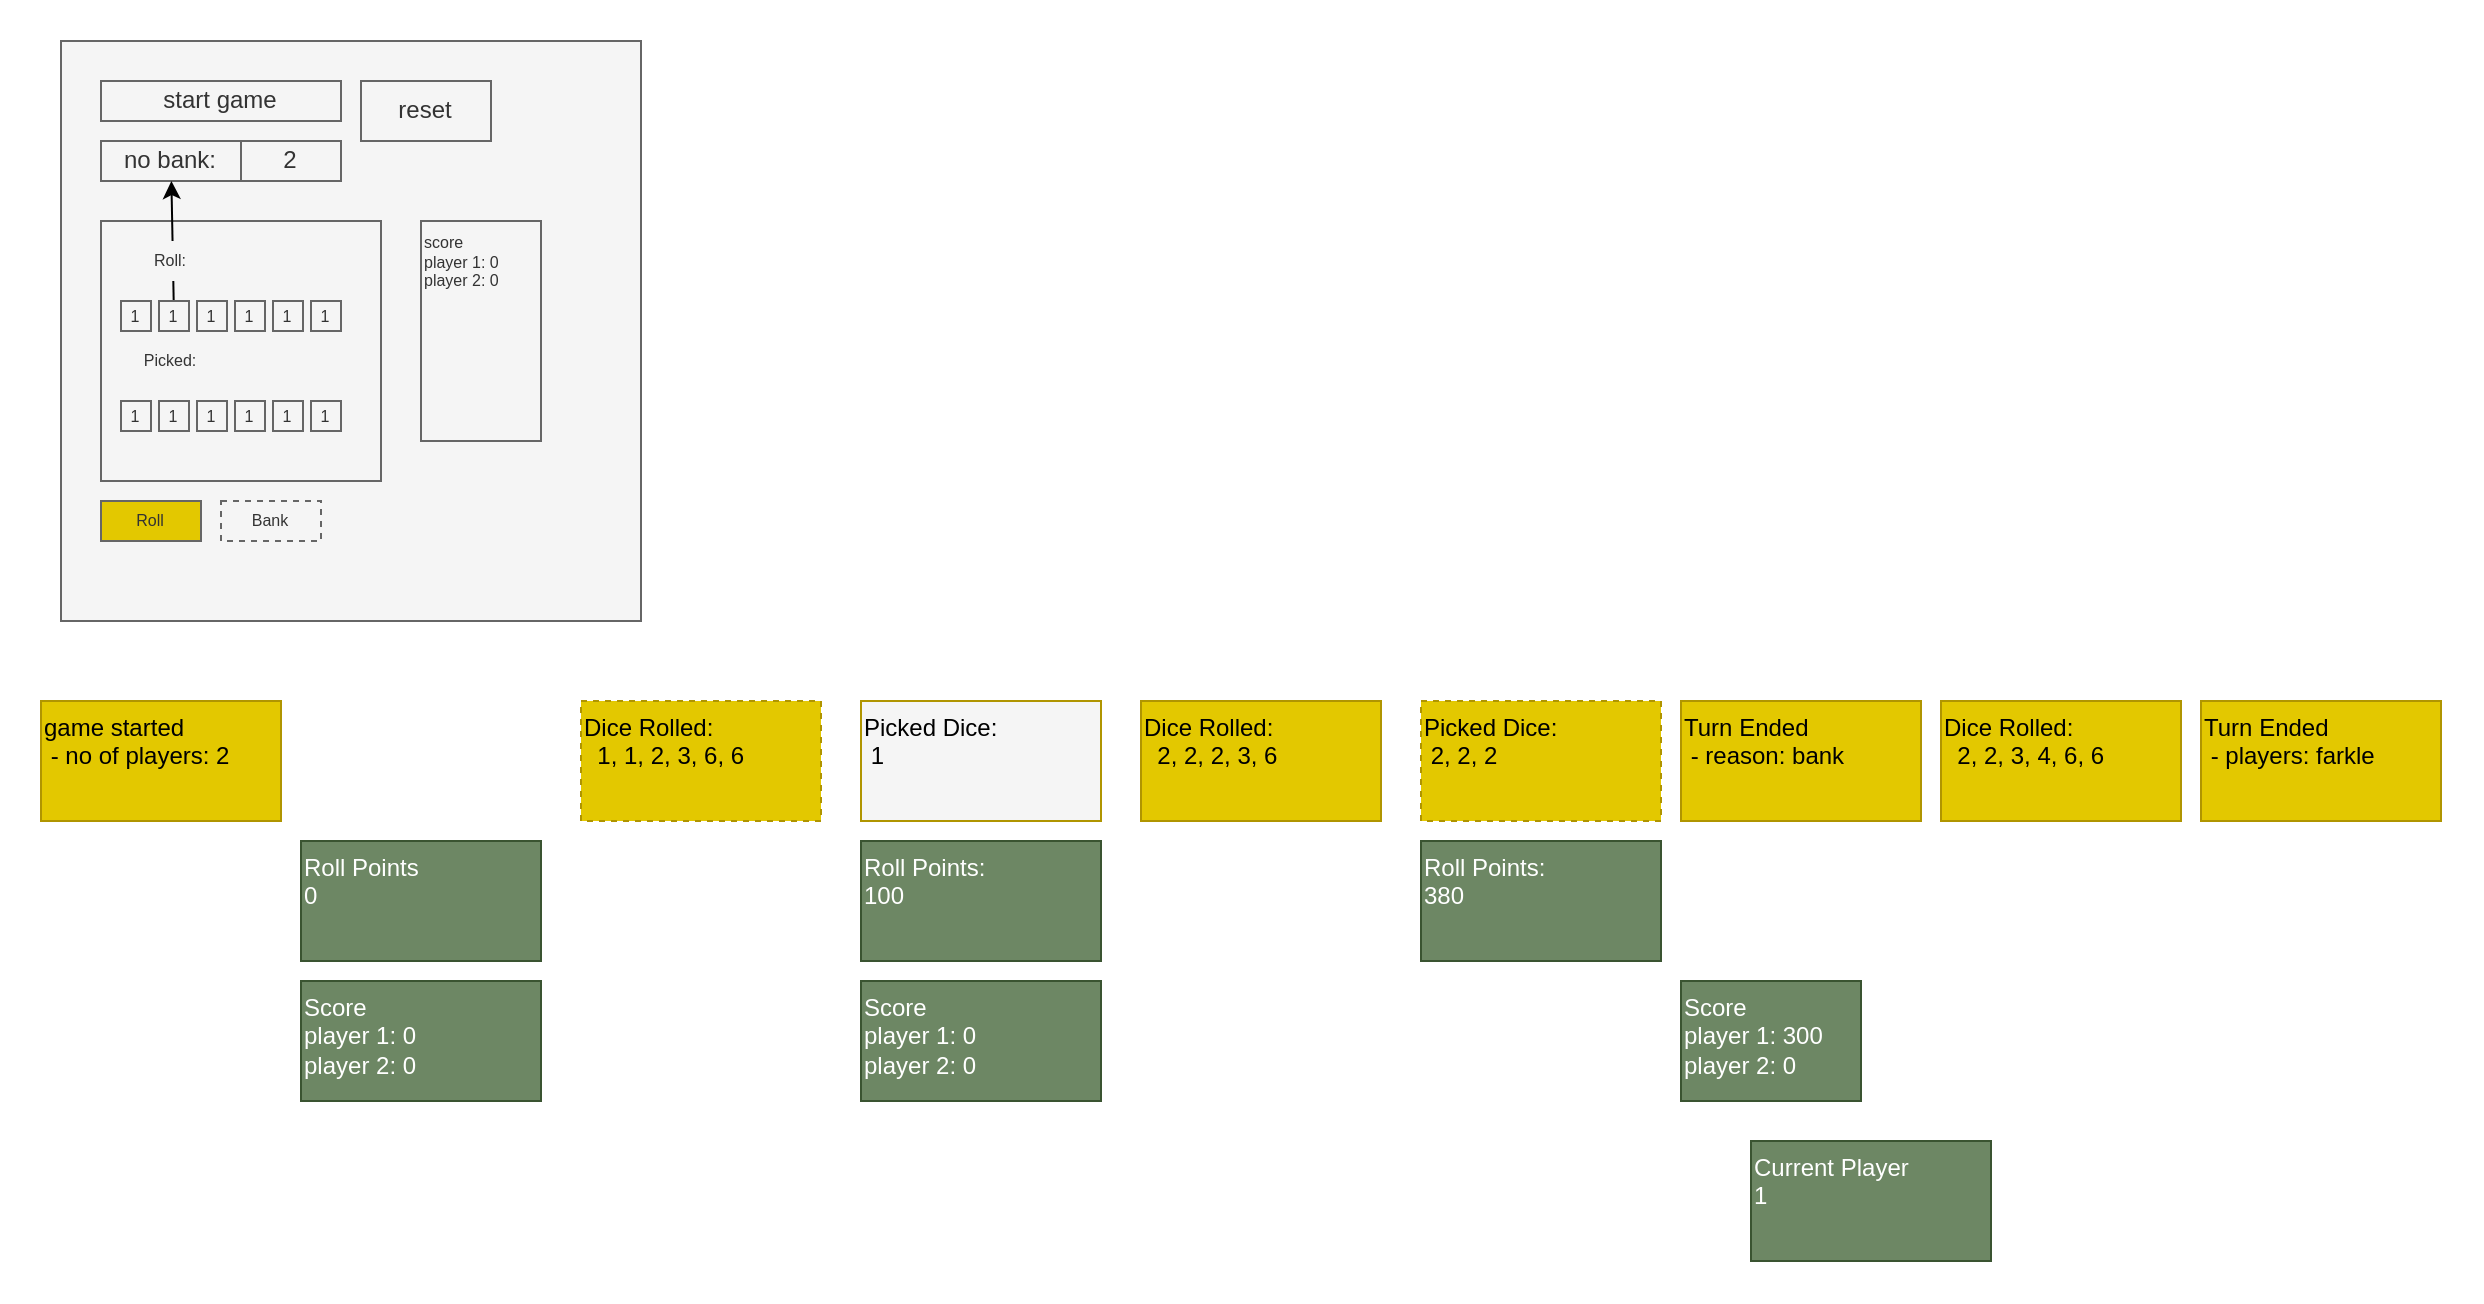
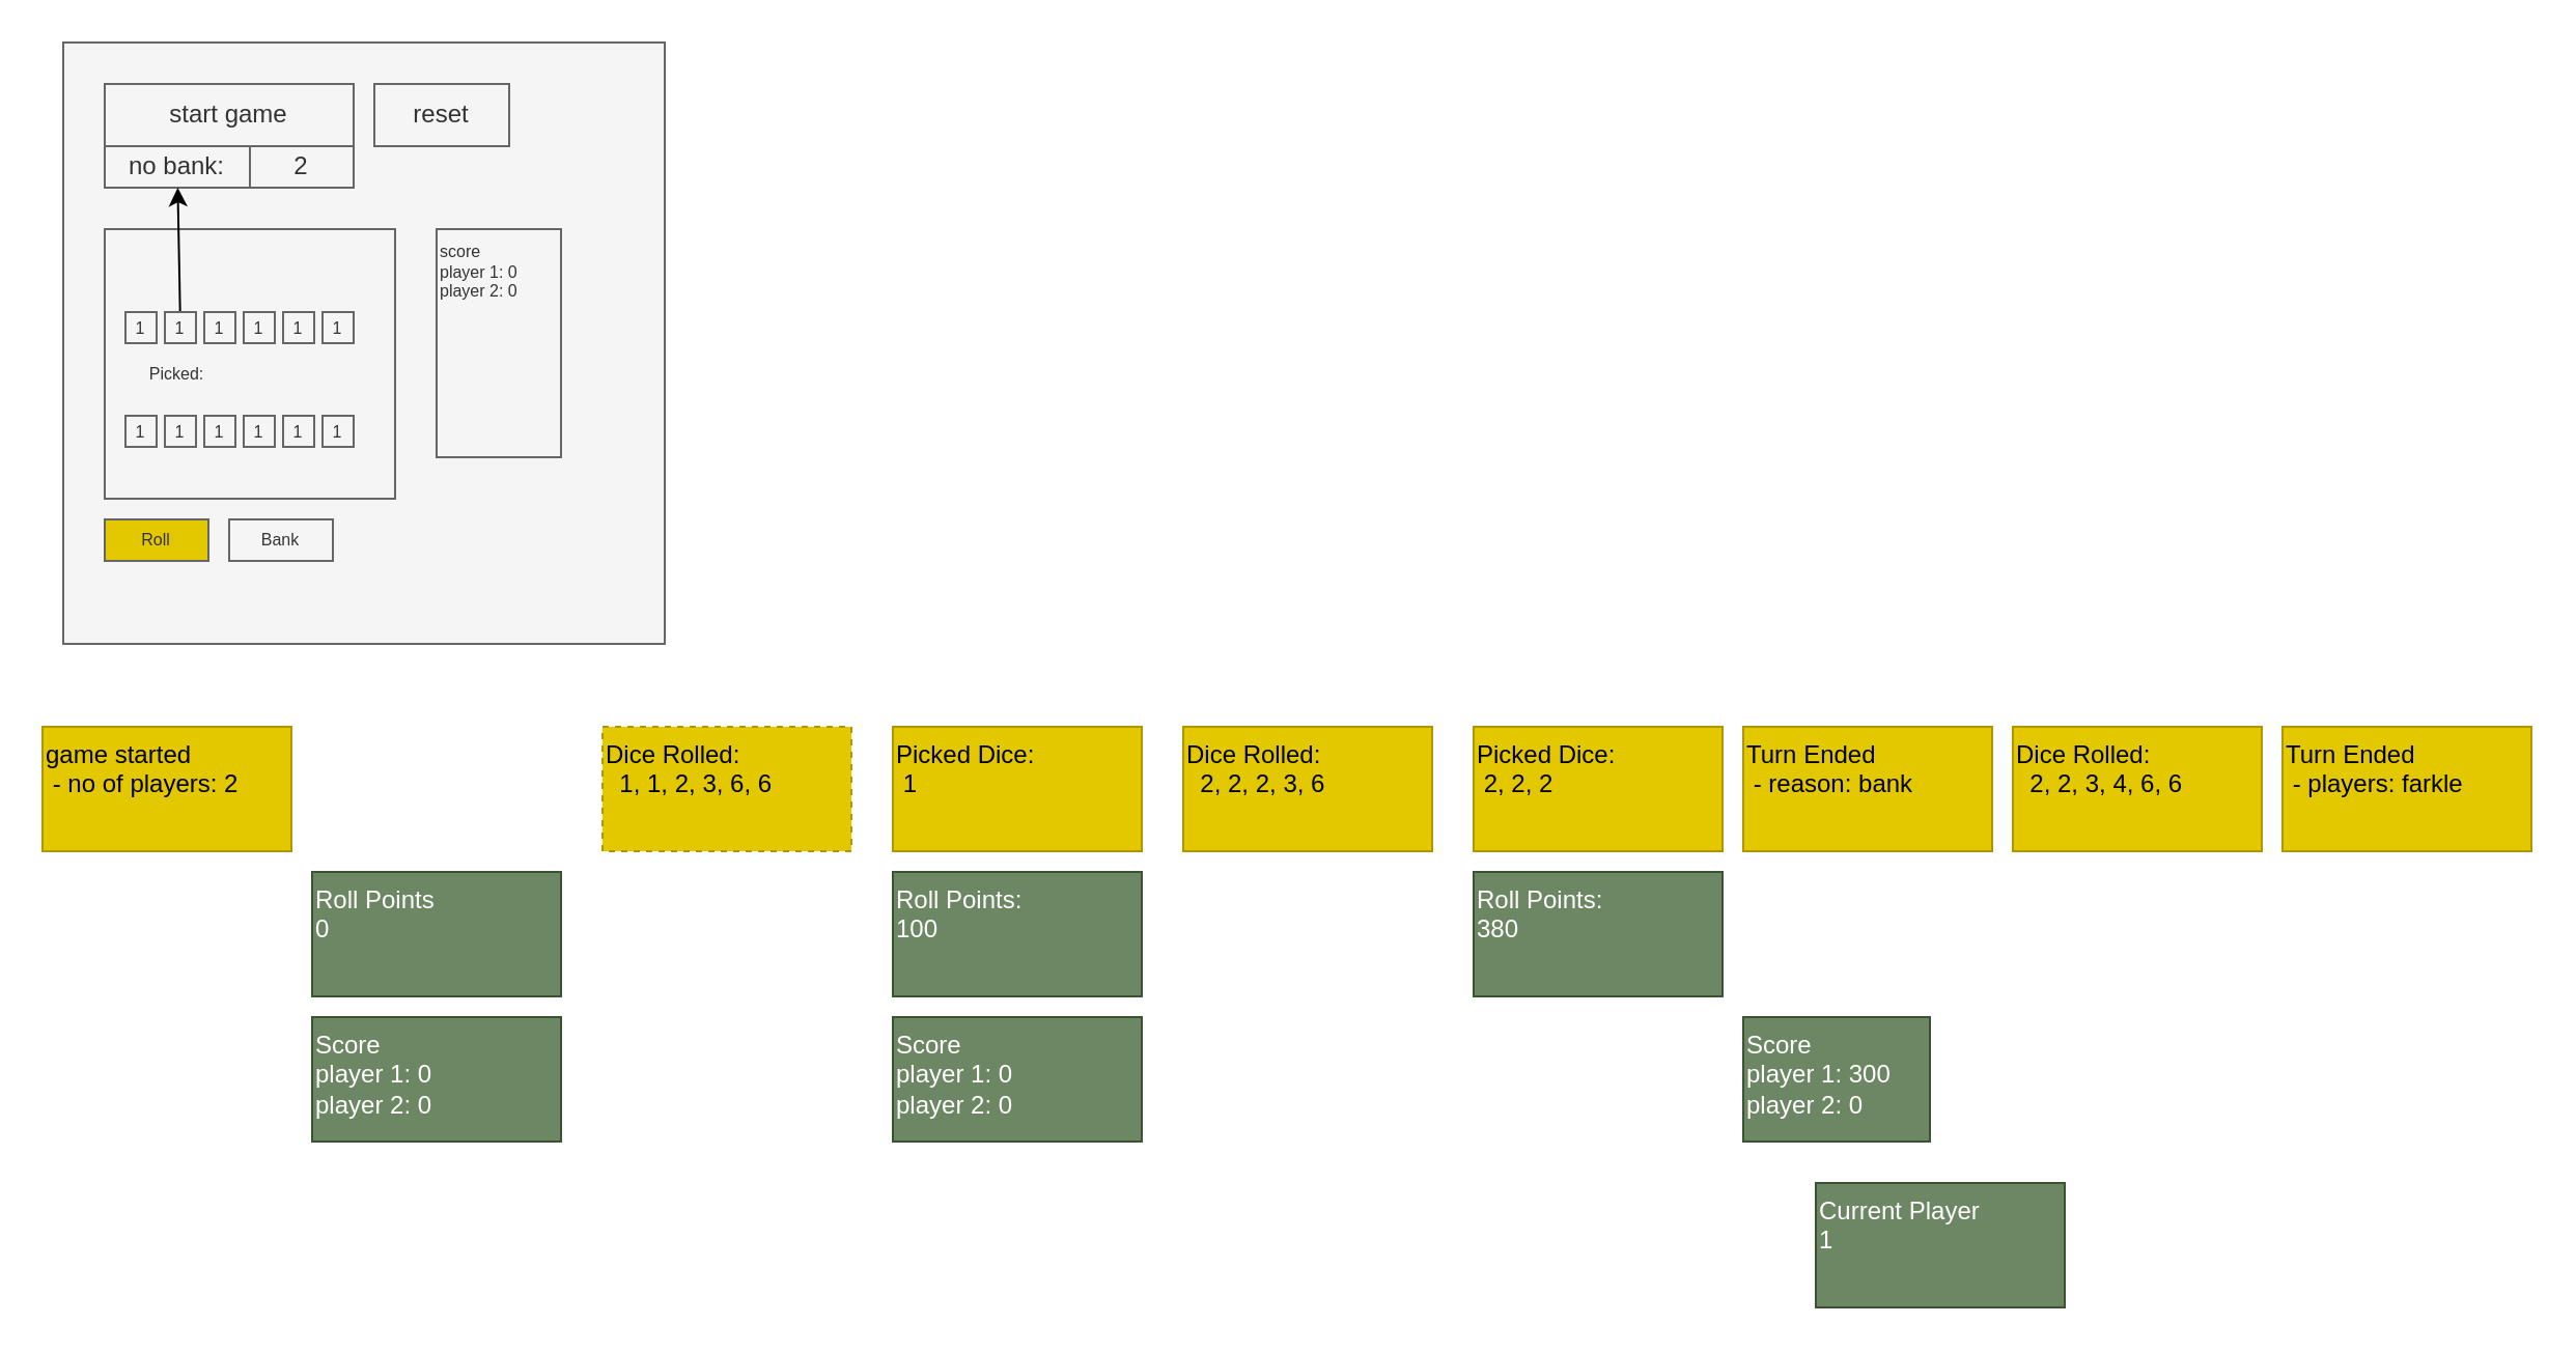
  <mxCell id="0" />
  <mxCell id="1" parent="0" />
  <mxCell id="2" value="Dice Rolled:&lt;br&gt;&amp;nbsp; 1, 1, 2, 3, 6, 6" style="rounded=0;whiteSpace=wrap;html=1;fillColor=#e3c800;fontColor=#000000;strokeColor=#B09500;align=left;labelPosition=center;verticalLabelPosition=middle;verticalAlign=top;dashed=1;" vertex="1" parent="1"><mxGeometry x="290" y="350" width="120" height="60" as="geometry" /></mxCell>
  <mxCell id="3" value="Dice Rolled:&lt;br&gt;&amp;nbsp; 2, 2, 2, 3, 6" style="rounded=0;whiteSpace=wrap;html=1;fillColor=#e3c800;fontColor=#000000;strokeColor=#B09500;align=left;labelPosition=center;verticalLabelPosition=middle;verticalAlign=top;" vertex="1" parent="1"><mxGeometry x="570" y="350" width="120" height="60" as="geometry" /></mxCell>
- <mxCell id="4" value="Picked Dice:&lt;br&gt;&amp;nbsp;1&amp;nbsp;" style="rounded=0;whiteSpace=wrap;html=1;fillColor=#f5f5f5;fontColor=#000000;strokeColor=#B09500;align=left;labelPosition=center;verticalLabelPosition=middle;verticalAlign=top;" vertex="1" parent="1"><mxGeometry x="430" y="350" width="120" height="60" as="geometry" /></mxCell>
- <mxCell id="5" value="Picked Dice:&lt;br&gt;&amp;nbsp;2, 2, 2" style="rounded=0;whiteSpace=wrap;html=1;fillColor=#e3c800;fontColor=#000000;strokeColor=#B09500;align=left;labelPosition=center;verticalLabelPosition=middle;verticalAlign=top;dashed=1;" vertex="1" parent="1"><mxGeometry x="710" y="350" width="120" height="60" as="geometry" /></mxCell>
+ <mxCell id="4" value="Picked Dice:&lt;br&gt;&amp;nbsp;1&amp;nbsp;" style="rounded=0;whiteSpace=wrap;html=1;fillColor=#e3c800;fontColor=#000000;strokeColor=#B09500;align=left;labelPosition=center;verticalLabelPosition=middle;verticalAlign=top;" vertex="1" parent="1"><mxGeometry x="430" y="350" width="120" height="60" as="geometry" /></mxCell>
+ <mxCell id="5" value="Picked Dice:&lt;br&gt;&amp;nbsp;2, 2, 2" style="rounded=0;whiteSpace=wrap;html=1;fillColor=#e3c800;fontColor=#000000;strokeColor=#B09500;align=left;labelPosition=center;verticalLabelPosition=middle;verticalAlign=top;" vertex="1" parent="1"><mxGeometry x="710" y="350" width="120" height="60" as="geometry" /></mxCell>
  <mxCell id="6" value="Score&lt;br&gt;player 1: 0&lt;br&gt;player 2: 0" style="rounded=0;whiteSpace=wrap;html=1;fillColor=#6d8764;fontColor=#ffffff;strokeColor=#3A5431;align=left;labelPosition=center;verticalLabelPosition=middle;verticalAlign=top;" vertex="1" parent="1"><mxGeometry x="150" y="490" width="120" height="60" as="geometry" /></mxCell>
  <mxCell id="7" value="Score&lt;br&gt;player 1: 0&lt;br&gt;player 2: 0" style="rounded=0;whiteSpace=wrap;html=1;fillColor=#6d8764;fontColor=#ffffff;strokeColor=#3A5431;align=left;labelPosition=center;verticalLabelPosition=middle;verticalAlign=top;" vertex="1" parent="1"><mxGeometry x="430" y="490" width="120" height="60" as="geometry" /></mxCell>
  <mxCell id="8" value="Roll Points&lt;br&gt;0" style="rounded=0;whiteSpace=wrap;html=1;fillColor=#6d8764;fontColor=#ffffff;strokeColor=#3A5431;align=left;labelPosition=center;verticalLabelPosition=middle;verticalAlign=top;" vertex="1" parent="1"><mxGeometry x="150" y="420" width="120" height="60" as="geometry" /></mxCell>
  <mxCell id="9" value="Roll Points:&lt;br&gt;100" style="rounded=0;whiteSpace=wrap;html=1;fillColor=#6d8764;fontColor=#ffffff;strokeColor=#3A5431;align=left;labelPosition=center;verticalLabelPosition=middle;verticalAlign=top;" vertex="1" parent="1"><mxGeometry x="430" y="420" width="120" height="60" as="geometry" /></mxCell>
  <mxCell id="10" value="Turn Ended&lt;br&gt;&amp;nbsp;- reason: bank" style="rounded=0;whiteSpace=wrap;html=1;fillColor=#e3c800;fontColor=#000000;strokeColor=#B09500;align=left;labelPosition=center;verticalLabelPosition=middle;verticalAlign=top;" vertex="1" parent="1"><mxGeometry x="840" y="350" width="120" height="60" as="geometry" /></mxCell>
  <mxCell id="11" value="Roll Points:&lt;br&gt;380" style="rounded=0;whiteSpace=wrap;html=1;fillColor=#6d8764;fontColor=#ffffff;strokeColor=#3A5431;align=left;labelPosition=center;verticalLabelPosition=middle;verticalAlign=top;" vertex="1" parent="1"><mxGeometry x="710" y="420" width="120" height="60" as="geometry" /></mxCell>
  <mxCell id="12" value="Score&lt;br&gt;player 1: 300&lt;br&gt;player 2: 0" style="rounded=0;whiteSpace=wrap;html=1;fillColor=#6d8764;fontColor=#ffffff;strokeColor=#3A5431;align=left;labelPosition=center;verticalLabelPosition=middle;verticalAlign=top;" vertex="1" parent="1"><mxGeometry x="840" y="490" width="90" height="60" as="geometry" /></mxCell>
  <mxCell id="13" value="Dice Rolled:&lt;br&gt;&amp;nbsp; 2, 2, 3, 4, 6, 6" style="rounded=0;whiteSpace=wrap;html=1;fillColor=#e3c800;fontColor=#000000;strokeColor=#B09500;align=left;labelPosition=center;verticalLabelPosition=middle;verticalAlign=top;" vertex="1" parent="1"><mxGeometry x="970" y="350" width="120" height="60" as="geometry" /></mxCell>
  <mxCell id="14" value="Turn Ended&lt;br&gt;&amp;nbsp;- players: farkle" style="rounded=0;whiteSpace=wrap;html=1;fillColor=#e3c800;fontColor=#000000;strokeColor=#B09500;align=left;labelPosition=center;verticalLabelPosition=middle;verticalAlign=top;" vertex="1" parent="1"><mxGeometry x="1100" y="350" width="120" height="60" as="geometry" /></mxCell>
  <mxCell id="15" value="game started&lt;br&gt;&amp;nbsp;- no of players: 2" style="rounded=0;whiteSpace=wrap;html=1;fillColor=#e3c800;fontColor=#000000;strokeColor=#B09500;align=left;labelPosition=center;verticalLabelPosition=middle;verticalAlign=top;" vertex="1" parent="1"><mxGeometry x="20" y="350" width="120" height="60" as="geometry" /></mxCell>
  <mxCell id="16" value="Current Player&lt;br&gt;1" style="rounded=0;whiteSpace=wrap;html=1;fillColor=#6d8764;fontColor=#ffffff;strokeColor=#3A5431;align=left;labelPosition=center;verticalLabelPosition=middle;verticalAlign=top;" vertex="1" parent="1"><mxGeometry x="875" y="570" width="120" height="60" as="geometry" /></mxCell>
  <mxCell id="17" value="" style="whiteSpace=wrap;html=1;aspect=fixed;rounded=0;strokeColor=#666666;fontFamily=Helvetica;fontSize=12;fontColor=#333333;fillColor=#f5f5f5;" vertex="1" parent="1"><mxGeometry x="30" y="20" width="290" height="290" as="geometry" /></mxCell>
- <mxCell id="18" value="start game" style="rounded=0;whiteSpace=wrap;html=1;strokeColor=#666666;fontFamily=Helvetica;fontSize=12;fontColor=#333333;fillColor=#f5f5f5;" vertex="1" parent="1"><mxGeometry x="50" y="40" width="120" height="20" as="geometry" /></mxCell>
+ <mxCell id="18" value="start game" style="rounded=0;whiteSpace=wrap;html=1;strokeColor=#666666;fontFamily=Helvetica;fontSize=12;fontColor=#333333;fillColor=#f5f5f5;" vertex="1" parent="1"><mxGeometry x="50" y="40" width="120" height="30" as="geometry" /></mxCell>
  <mxCell id="19" value="2" style="rounded=0;whiteSpace=wrap;html=1;strokeColor=#666666;fontFamily=Helvetica;fontSize=12;fontColor=#333333;fillColor=#f5f5f5;" vertex="1" parent="1"><mxGeometry x="120" y="70" width="50" height="20" as="geometry" /></mxCell>
  <mxCell id="20" value="no bank:" style="rounded=0;whiteSpace=wrap;html=1;strokeColor=#666666;fontFamily=Helvetica;fontSize=12;fontColor=#333333;fillColor=#f5f5f5;" vertex="1" parent="1"><mxGeometry x="50" y="70" width="70" height="20" as="geometry" /></mxCell>
  <mxCell id="21" value="reset" style="rounded=0;whiteSpace=wrap;html=1;strokeColor=#666666;fontFamily=Helvetica;fontSize=12;fontColor=#333333;fillColor=#f5f5f5;" vertex="1" parent="1"><mxGeometry x="180" y="40" width="65" height="30" as="geometry" /></mxCell>
  <mxCell id="22" value="" style="rounded=0;whiteSpace=wrap;html=1;strokeColor=#666666;fontFamily=Helvetica;fontSize=12;fontColor=#333333;fillColor=#f5f5f5;" vertex="1" parent="1"><mxGeometry x="50" y="110" width="140" height="130" as="geometry" /></mxCell>
  <mxCell id="23" value="score&lt;br style=&quot;font-size: 8px;&quot;&gt;player 1: 0&lt;br style=&quot;font-size: 8px;&quot;&gt;&lt;div style=&quot;font-size: 8px;&quot;&gt;&lt;span style=&quot;background-color: initial; font-size: 8px;&quot;&gt;player 2: 0&lt;/span&gt;&lt;/div&gt;" style="rounded=0;whiteSpace=wrap;html=1;strokeColor=#666666;fontFamily=Helvetica;fontSize=8;fontColor=#333333;fillColor=#f5f5f5;align=left;verticalAlign=top;" vertex="1" parent="1"><mxGeometry x="210" y="110" width="60" height="110" as="geometry" /></mxCell>
  <mxCell id="24" value="1" style="whiteSpace=wrap;html=1;aspect=fixed;rounded=0;strokeColor=#666666;fontFamily=Helvetica;fontSize=8;fontColor=#333333;fillColor=#f5f5f5;" vertex="1" parent="1"><mxGeometry x="60" y="150" width="15" height="15" as="geometry" /></mxCell>
  <mxCell id="25" value="" style="edgeStyle=none;html=1;fontFamily=Helvetica;fontSize=8;fontColor=#333333;" edge="1" parent="1" source="26" target="20"><mxGeometry relative="1" as="geometry" /></mxCell>
  <mxCell id="26" value="1" style="whiteSpace=wrap;html=1;aspect=fixed;rounded=0;strokeColor=#666666;fontFamily=Helvetica;fontSize=8;fontColor=#333333;fillColor=#f5f5f5;" vertex="1" parent="1"><mxGeometry x="79" y="150" width="15" height="15" as="geometry" /></mxCell>
  <mxCell id="27" value="1" style="whiteSpace=wrap;html=1;aspect=fixed;rounded=0;strokeColor=#666666;fontFamily=Helvetica;fontSize=8;fontColor=#333333;fillColor=#f5f5f5;" vertex="1" parent="1"><mxGeometry x="98" y="150" width="15" height="15" as="geometry" /></mxCell>
  <mxCell id="28" value="1" style="whiteSpace=wrap;html=1;aspect=fixed;rounded=0;strokeColor=#666666;fontFamily=Helvetica;fontSize=8;fontColor=#333333;fillColor=#f5f5f5;" vertex="1" parent="1"><mxGeometry x="117" y="150" width="15" height="15" as="geometry" /></mxCell>
  <mxCell id="29" value="1" style="whiteSpace=wrap;html=1;aspect=fixed;rounded=0;strokeColor=#666666;fontFamily=Helvetica;fontSize=8;fontColor=#333333;fillColor=#f5f5f5;" vertex="1" parent="1"><mxGeometry x="136" y="150" width="15" height="15" as="geometry" /></mxCell>
  <mxCell id="30" value="1" style="whiteSpace=wrap;html=1;aspect=fixed;rounded=0;strokeColor=#666666;fontFamily=Helvetica;fontSize=8;fontColor=#333333;fillColor=#f5f5f5;" vertex="1" parent="1"><mxGeometry x="155" y="150" width="15" height="15" as="geometry" /></mxCell>
  <mxCell id="31" value="1" style="whiteSpace=wrap;html=1;aspect=fixed;rounded=0;strokeColor=#666666;fontFamily=Helvetica;fontSize=8;fontColor=#333333;fillColor=#f5f5f5;" vertex="1" parent="1"><mxGeometry x="60" y="200" width="15" height="15" as="geometry" /></mxCell>
  <mxCell id="32" value="1" style="whiteSpace=wrap;html=1;aspect=fixed;rounded=0;strokeColor=#666666;fontFamily=Helvetica;fontSize=8;fontColor=#333333;fillColor=#f5f5f5;" vertex="1" parent="1"><mxGeometry x="79" y="200" width="15" height="15" as="geometry" /></mxCell>
  <mxCell id="33" value="1" style="whiteSpace=wrap;html=1;aspect=fixed;rounded=0;strokeColor=#666666;fontFamily=Helvetica;fontSize=8;fontColor=#333333;fillColor=#f5f5f5;" vertex="1" parent="1"><mxGeometry x="98" y="200" width="15" height="15" as="geometry" /></mxCell>
  <mxCell id="34" value="1" style="whiteSpace=wrap;html=1;aspect=fixed;rounded=0;strokeColor=#666666;fontFamily=Helvetica;fontSize=8;fontColor=#333333;fillColor=#f5f5f5;" vertex="1" parent="1"><mxGeometry x="117" y="200" width="15" height="15" as="geometry" /></mxCell>
  <mxCell id="35" value="1" style="whiteSpace=wrap;html=1;aspect=fixed;rounded=0;strokeColor=#666666;fontFamily=Helvetica;fontSize=8;fontColor=#333333;fillColor=#f5f5f5;" vertex="1" parent="1"><mxGeometry x="136" y="200" width="15" height="15" as="geometry" /></mxCell>
  <mxCell id="36" value="1" style="whiteSpace=wrap;html=1;aspect=fixed;rounded=0;strokeColor=#666666;fontFamily=Helvetica;fontSize=8;fontColor=#333333;fillColor=#f5f5f5;" vertex="1" parent="1"><mxGeometry x="155" y="200" width="15" height="15" as="geometry" /></mxCell>
- <mxCell id="37" value="Roll:" style="rounded=0;whiteSpace=wrap;html=1;strokeColor=none;fontFamily=Helvetica;fontSize=8;fontColor=#333333;fillColor=#f5f5f5;" vertex="1" parent="1"><mxGeometry x="60" y="120" width="50" height="20" as="geometry" /></mxCell>
  <mxCell id="38" value="Picked:" style="rounded=0;whiteSpace=wrap;html=1;strokeColor=none;fontFamily=Helvetica;fontSize=8;fontColor=#333333;fillColor=#f5f5f5;" vertex="1" parent="1"><mxGeometry x="60" y="170" width="50" height="20" as="geometry" /></mxCell>
  <mxCell id="39" value="Roll" style="rounded=0;whiteSpace=wrap;html=1;strokeColor=#666666;fontFamily=Helvetica;fontSize=8;fontColor=#333333;fillColor=#e3c800;" vertex="1" parent="1"><mxGeometry x="50" y="250" width="50" height="20" as="geometry" /></mxCell>
- <mxCell id="40" value="Bank" style="rounded=0;whiteSpace=wrap;html=1;strokeColor=#666666;fontFamily=Helvetica;fontSize=8;fontColor=#333333;fillColor=#f5f5f5;dashed=1;" vertex="1" parent="1"><mxGeometry x="110" y="250" width="50" height="20" as="geometry" /></mxCell>
+ <mxCell id="40" value="Bank" style="rounded=0;whiteSpace=wrap;html=1;strokeColor=#666666;fontFamily=Helvetica;fontSize=8;fontColor=#333333;fillColor=#f5f5f5;" vertex="1" parent="1"><mxGeometry x="110" y="250" width="50" height="20" as="geometry" /></mxCell>
